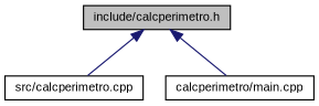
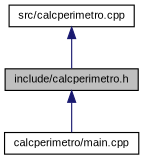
  digraph {
    fontname="Liberation Sans"
    node [color=black fillcolor=white fontname="Liberation Sans" fontsize=10 shape=record style=filled]
    edge [color=midnightblue dir=back fontname="Liberation Sans" fontsize=10 labelfontname=Helvetica labelfontsize=10 style=solid]
    n1 [fillcolor=grey75 fontcolor=black height=0.2 label="include/calcperimetro.h" width=0.4]
    n2 [height=0.2 label="src/calcperimetro.cpp" width=0.4]
    n3 [height=0.2 label="calcperimetro/main.cpp" width=0.4]
-   n1 -> n2
+   n2 -> n1
    n1 -> n3
  }
